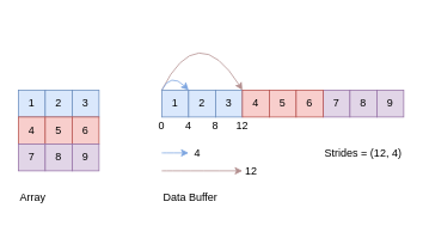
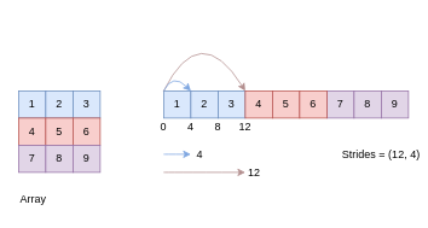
  <mxCell id="0" />
  <mxCell id="1" parent="0" />
  <mxCell id="2" value="1" style="rounded=0;whiteSpace=wrap;html=1;fillColor=#dae8fc;strokeColor=#6c8ebf;" vertex="1" parent="1"><mxGeometry x="20" y="100" width="30" height="30" as="geometry" /></mxCell>
  <mxCell id="3" value="2" style="rounded=0;whiteSpace=wrap;html=1;fillColor=#dae8fc;strokeColor=#6c8ebf;" vertex="1" parent="1"><mxGeometry x="50" y="100" width="30" height="30" as="geometry" /></mxCell>
  <mxCell id="4" value="3" style="rounded=0;whiteSpace=wrap;html=1;fillColor=#dae8fc;strokeColor=#6c8ebf;" vertex="1" parent="1"><mxGeometry x="80" y="100" width="30" height="30" as="geometry" /></mxCell>
  <mxCell id="5" value="4" style="rounded=0;whiteSpace=wrap;html=1;fillColor=#f8cecc;strokeColor=#b85450;" vertex="1" parent="1"><mxGeometry x="20" y="130" width="30" height="30" as="geometry" /></mxCell>
  <mxCell id="6" value="5" style="rounded=0;whiteSpace=wrap;html=1;fillColor=#f8cecc;strokeColor=#b85450;" vertex="1" parent="1"><mxGeometry x="50" y="130" width="30" height="30" as="geometry" /></mxCell>
  <mxCell id="7" value="6" style="rounded=0;whiteSpace=wrap;html=1;fillColor=#f8cecc;strokeColor=#b85450;" vertex="1" parent="1"><mxGeometry x="80" y="130" width="30" height="30" as="geometry" /></mxCell>
  <mxCell id="8" value="7" style="rounded=0;whiteSpace=wrap;html=1;fillColor=#e1d5e7;strokeColor=#9673a6;" vertex="1" parent="1"><mxGeometry x="20" y="160" width="30" height="30" as="geometry" /></mxCell>
  <mxCell id="9" value="8" style="rounded=0;whiteSpace=wrap;html=1;fillColor=#e1d5e7;strokeColor=#9673a6;" vertex="1" parent="1"><mxGeometry x="50" y="160" width="30" height="30" as="geometry" /></mxCell>
  <mxCell id="10" value="9" style="rounded=0;whiteSpace=wrap;html=1;fillColor=#e1d5e7;strokeColor=#9673a6;" vertex="1" parent="1"><mxGeometry x="80" y="160" width="30" height="30" as="geometry" /></mxCell>
  <mxCell id="11" value="1" style="rounded=0;whiteSpace=wrap;html=1;fillColor=#dae8fc;strokeColor=#6c8ebf;" vertex="1" parent="1"><mxGeometry x="180" y="100" width="30" height="30" as="geometry" /></mxCell>
  <mxCell id="12" value="2" style="rounded=0;whiteSpace=wrap;html=1;fillColor=#dae8fc;strokeColor=#6c8ebf;" vertex="1" parent="1"><mxGeometry x="210" y="100" width="30" height="30" as="geometry" /></mxCell>
  <mxCell id="13" value="3" style="rounded=0;whiteSpace=wrap;html=1;fillColor=#dae8fc;strokeColor=#6c8ebf;" vertex="1" parent="1"><mxGeometry x="240" y="100" width="30" height="30" as="geometry" /></mxCell>
  <mxCell id="14" value="7" style="rounded=0;whiteSpace=wrap;html=1;fillColor=#e1d5e7;strokeColor=#9673a6;" vertex="1" parent="1"><mxGeometry x="360" y="100" width="30" height="30" as="geometry" /></mxCell>
  <mxCell id="15" value="8" style="rounded=0;whiteSpace=wrap;html=1;fillColor=#e1d5e7;strokeColor=#9673a6;" vertex="1" parent="1"><mxGeometry x="390" y="100" width="30" height="30" as="geometry" /></mxCell>
  <mxCell id="16" value="9" style="rounded=0;whiteSpace=wrap;html=1;fillColor=#e1d5e7;strokeColor=#9673a6;" vertex="1" parent="1"><mxGeometry x="420" y="100" width="30" height="30" as="geometry" /></mxCell>
  <mxCell id="17" value="4" style="rounded=0;whiteSpace=wrap;html=1;fillColor=#f8cecc;strokeColor=#b85450;" vertex="1" parent="1"><mxGeometry x="270" y="100" width="30" height="30" as="geometry" /></mxCell>
  <mxCell id="18" value="5" style="rounded=0;whiteSpace=wrap;html=1;fillColor=#f8cecc;strokeColor=#b85450;" vertex="1" parent="1"><mxGeometry x="300" y="100" width="30" height="30" as="geometry" /></mxCell>
  <mxCell id="19" value="6" style="rounded=0;whiteSpace=wrap;html=1;fillColor=#f8cecc;strokeColor=#b85450;" vertex="1" parent="1"><mxGeometry x="330" y="100" width="30" height="30" as="geometry" /></mxCell>
  <mxCell id="20" value="" style="endArrow=classic;html=1;exitX=0;exitY=0;exitDx=0;exitDy=0;entryX=0;entryY=0;entryDx=0;entryDy=0;curved=1;strokeColor=#B38F8F;" edge="1" parent="1" source="11" target="17"><mxGeometry width="50" height="50" relative="1" as="geometry"><mxPoint x="140" y="270" as="sourcePoint" /><mxPoint x="190" y="220" as="targetPoint" /><Array as="points"><mxPoint x="220" y="20" /></Array></mxGeometry></mxCell>
  <mxCell id="21" value="0" style="text;html=1;strokeColor=none;fillColor=none;align=center;verticalAlign=middle;whiteSpace=wrap;rounded=0;" vertex="1" parent="1"><mxGeometry x="170" y="130" width="20" height="20" as="geometry" /></mxCell>
  <mxCell id="22" value="4" style="text;html=1;strokeColor=none;fillColor=none;align=center;verticalAlign=middle;whiteSpace=wrap;rounded=0;" vertex="1" parent="1"><mxGeometry x="200" y="130" width="20" height="20" as="geometry" /></mxCell>
  <mxCell id="23" value="8" style="text;html=1;strokeColor=none;fillColor=none;align=center;verticalAlign=middle;whiteSpace=wrap;rounded=0;" vertex="1" parent="1"><mxGeometry x="230" y="130" width="20" height="20" as="geometry" /></mxCell>
  <mxCell id="24" value="12" style="text;html=1;strokeColor=none;fillColor=none;align=center;verticalAlign=middle;whiteSpace=wrap;rounded=0;" vertex="1" parent="1"><mxGeometry x="260" y="130" width="20" height="20" as="geometry" /></mxCell>
  <mxCell id="25" value="" style="endArrow=classic;html=1;entryX=0;entryY=0;entryDx=0;entryDy=0;curved=1;strokeColor=#7EA6E0;" edge="1" parent="1" target="12"><mxGeometry width="50" height="50" relative="1" as="geometry"><mxPoint x="180" y="100" as="sourcePoint" /><mxPoint x="280" y="110" as="targetPoint" /><Array as="points"><mxPoint x="190" y="80" /></Array></mxGeometry></mxCell>
  <mxCell id="26" value="4" style="text;html=1;strokeColor=none;fillColor=none;align=center;verticalAlign=middle;whiteSpace=wrap;rounded=0;" vertex="1" parent="1"><mxGeometry x="210" y="160" width="20" height="20" as="geometry" /></mxCell>
  <mxCell id="27" value="" style="endArrow=classic;html=1;curved=1;strokeColor=#7EA6E0;" edge="1" parent="1"><mxGeometry width="50" height="50" relative="1" as="geometry"><mxPoint x="180" y="170" as="sourcePoint" /><mxPoint x="210" y="170" as="targetPoint" /><Array as="points" /></mxGeometry></mxCell>
  <mxCell id="28" value="" style="endArrow=classic;html=1;exitX=0;exitY=0;exitDx=0;exitDy=0;entryX=0;entryY=0;entryDx=0;entryDy=0;curved=1;strokeColor=#B38F8F;" edge="1" parent="1"><mxGeometry width="50" height="50" relative="1" as="geometry"><mxPoint x="180" y="190" as="sourcePoint" /><mxPoint x="270" y="190" as="targetPoint" /><Array as="points" /></mxGeometry></mxCell>
  <mxCell id="29" value="12" style="text;html=1;strokeColor=none;fillColor=none;align=center;verticalAlign=middle;whiteSpace=wrap;rounded=0;" vertex="1" parent="1"><mxGeometry x="270" y="180" width="20" height="20" as="geometry" /></mxCell>
- <mxCell id="30" value="Strides = (12, 4)" style="text;html=1;strokeColor=none;fillColor=none;align=center;verticalAlign=middle;whiteSpace=wrap;rounded=0;" vertex="1" parent="1"><mxGeometry x="360" y="160" width="90" height="20" as="geometry" /></mxCell>
+ <mxCell id="30" value="Strides = (12, 4)" style="text;html=1;strokeColor=none;fillColor=none;align=center;verticalAlign=middle;whiteSpace=wrap;rounded=0;" vertex="1" parent="1"><mxGeometry x="375" y="160" width="90" height="20" as="geometry" /></mxCell>
  <mxCell id="31" value="Array" style="text;html=1;strokeColor=none;fillColor=none;align=left;verticalAlign=middle;whiteSpace=wrap;rounded=0;" vertex="1" parent="1"><mxGeometry x="20" y="210" width="40" height="20" as="geometry" /></mxCell>
- <mxCell id="32" value="Data Buffer" style="text;html=1;strokeColor=none;fillColor=none;align=left;verticalAlign=middle;whiteSpace=wrap;rounded=0;" vertex="1" parent="1"><mxGeometry x="180" y="210" width="80" height="20" as="geometry" /></mxCell>
